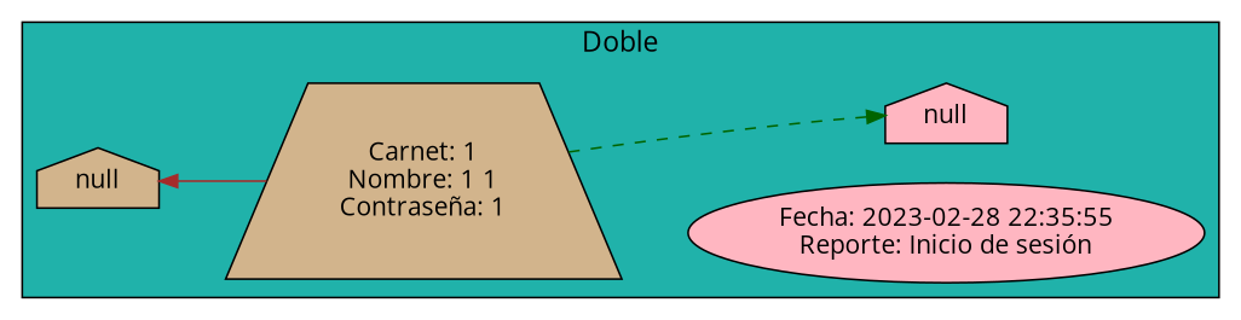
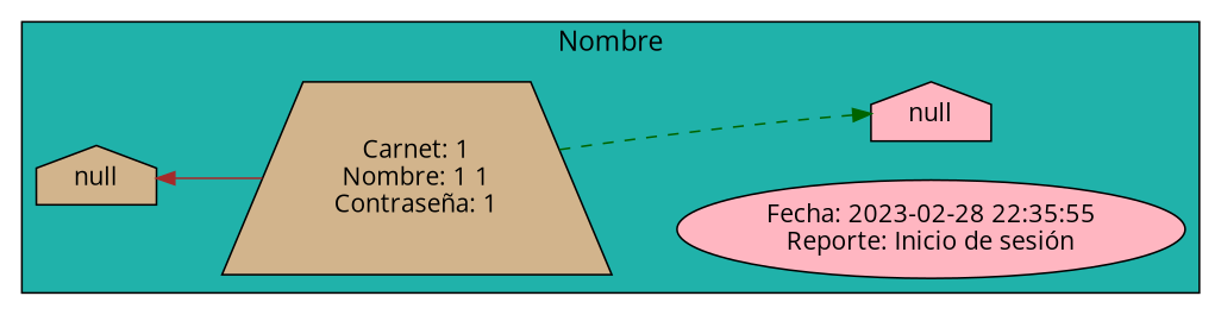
  digraph {
    rankdir=RL
    fontname="Open Sans"
    node [shape=house style=filled fillcolor=lightpink fontname="Open Sans"]
    edge [fontname="Open Sans"]
    n1 [label=null]
    n2 [fontsize=14 label="Carnet: 1\nNombre: 1 1\nContraseña: 1" shape=trapezium fillcolor=tan]
    n3 [label=null fillcolor=tan]
    n4 [fontsize=14 label="Fecha: 2023-02-28 22:35:55\nReporte: Inicio de sesión" shape=ellipse]
    subgraph cluster_1 {
      bgcolor=lightseagreen
      fontsize=15.0
-     label=Doble
+     label=Nombre
      n1
      n2
      n3
      n4
    }
    n1 -> n2 [style=invis]
    n2 -> n1 [style=dashed color=darkgreen]
    n2 -> n3 [style=solid color=brown]
  }
